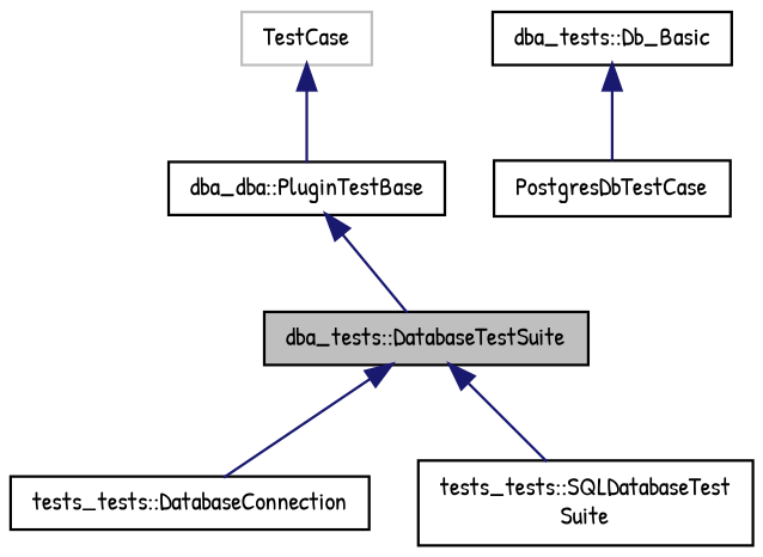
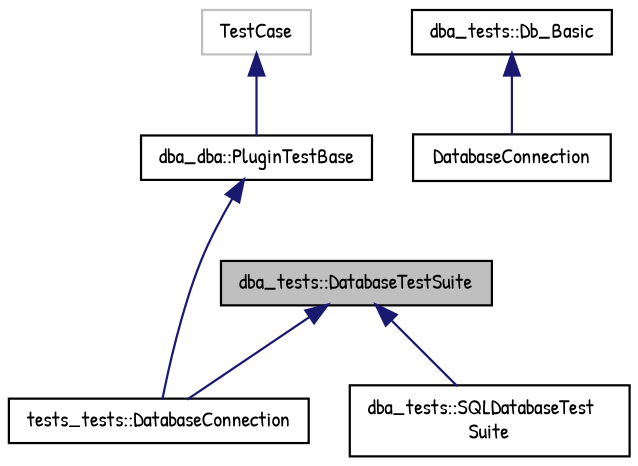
  digraph {
    fontname="Patrick Hand"
    node [color=black fillcolor=white fontname="Patrick Hand" fontsize=10 shape=record style=filled]
    edge [color=midnightblue dir=back fontname="Patrick Hand" fontsize=10 labelfontname=Helvetica labelfontsize=10 style=solid]
    n1 [fillcolor=grey75 fontcolor=black height=0.2 label="dba_tests::DatabaseTestSuite" width=0.4]
    n2 [height=0.2 label="tests_tests::DatabaseConnection" width=0.4]
-   n3 [height=0.2 label="tests_tests::SQLDatabaseTest\lSuite" width=0.4]
+   n3 [height=0.2 label="dba_tests::SQLDatabaseTest\lSuite" width=0.4]
    n4 [height=0.2 label="dba_dba::PluginTestBase" width=0.4]
    n5 [color=grey75 height=0.2 label=TestCase width=0.4]
    n6 [height=0.2 label="dba_tests::Db_Basic" width=0.4]
-   n7 [height=0.2 label=PostgresDbTestCase width=0.4]
+   n7 [height=0.2 label=DatabaseConnection width=0.4]
    n1 -> n2
    n1 -> n3
-   n4 -> n1
+   n4 -> n2
    n5 -> n4
    n6 -> n7
  }
